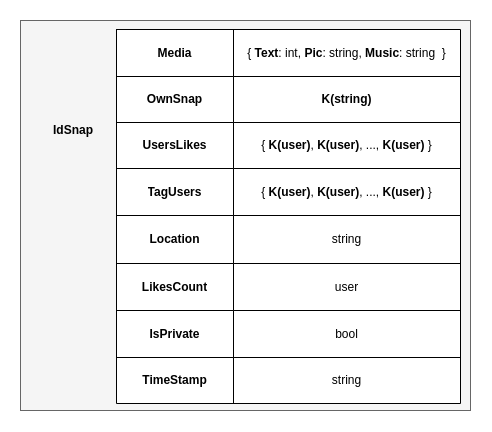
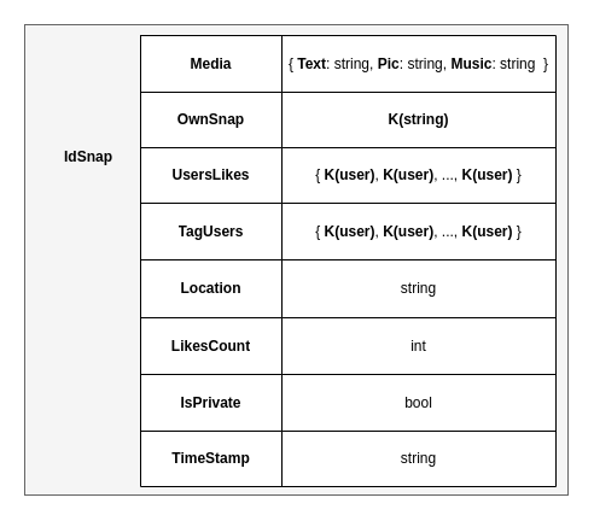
  <mxCell id="0" />
  <mxCell id="1" parent="0" />
  <mxCell id="2" value="" style="rounded=0;whiteSpace=wrap;html=1;fillColor=#f5f5f5;fontColor=#333333;strokeColor=#666666;" parent="1" vertex="1"><mxGeometry x="20" y="20" width="450" height="390" as="geometry" /></mxCell>
  <mxCell id="3" value="&lt;b&gt;IdSnap&lt;/b&gt;" style="text;html=1;strokeColor=none;fillColor=none;align=center;verticalAlign=middle;whiteSpace=wrap;rounded=0;" parent="1" vertex="1"><mxGeometry x="43" y="115" width="60" height="30" as="geometry" /></mxCell>
  <mxCell id="4" value="" style="shape=table;startSize=0;container=1;collapsible=0;childLayout=tableLayout;" parent="1" vertex="1"><mxGeometry x="116" y="29" width="344" height="374" as="geometry" /></mxCell>
  <mxCell id="5" value="" style="shape=tableRow;horizontal=0;startSize=0;swimlaneHead=0;swimlaneBody=0;strokeColor=inherit;top=0;left=0;bottom=0;right=0;collapsible=0;dropTarget=0;fillColor=none;points=[[0,0.5],[1,0.5]];portConstraint=eastwest;" parent="4" vertex="1"><mxGeometry width="344" height="47" as="geometry" /></mxCell>
  <mxCell id="6" value="&lt;b&gt;Media&lt;/b&gt;" style="shape=partialRectangle;html=1;whiteSpace=wrap;connectable=0;strokeColor=inherit;overflow=hidden;fillColor=none;top=0;left=0;bottom=0;right=0;pointerEvents=1;" parent="5" vertex="1"><mxGeometry width="117" height="47" as="geometry"><mxRectangle width="117" height="47" as="alternateBounds" /></mxGeometry></mxCell>
- <mxCell id="7" value="{ &lt;b&gt;Text&lt;/b&gt;: int, &lt;b&gt;Pic&lt;/b&gt;: string, &lt;b&gt;Music&lt;/b&gt;: string&amp;nbsp; }" style="shape=partialRectangle;html=1;whiteSpace=wrap;connectable=0;strokeColor=inherit;overflow=hidden;fillColor=none;top=0;left=0;bottom=0;right=0;pointerEvents=1;" parent="5" vertex="1"><mxGeometry x="117" width="227" height="47" as="geometry"><mxRectangle width="227" height="47" as="alternateBounds" /></mxGeometry></mxCell>
+ <mxCell id="7" value="{ &lt;b&gt;Text&lt;/b&gt;: string, &lt;b&gt;Pic&lt;/b&gt;: string, &lt;b&gt;Music&lt;/b&gt;: string&amp;nbsp; }" style="shape=partialRectangle;html=1;whiteSpace=wrap;connectable=0;strokeColor=inherit;overflow=hidden;fillColor=none;top=0;left=0;bottom=0;right=0;pointerEvents=1;" parent="5" vertex="1"><mxGeometry x="117" width="227" height="47" as="geometry"><mxRectangle width="227" height="47" as="alternateBounds" /></mxGeometry></mxCell>
  <mxCell id="8" value="" style="shape=tableRow;horizontal=0;startSize=0;swimlaneHead=0;swimlaneBody=0;strokeColor=inherit;top=0;left=0;bottom=0;right=0;collapsible=0;dropTarget=0;fillColor=none;points=[[0,0.5],[1,0.5]];portConstraint=eastwest;" parent="4" vertex="1"><mxGeometry y="47" width="344" height="46" as="geometry" /></mxCell>
  <mxCell id="9" value="&lt;b&gt;OwnSnap&lt;/b&gt;" style="shape=partialRectangle;html=1;whiteSpace=wrap;connectable=0;strokeColor=inherit;overflow=hidden;fillColor=none;top=0;left=0;bottom=0;right=0;pointerEvents=1;" parent="8" vertex="1"><mxGeometry width="117" height="46" as="geometry"><mxRectangle width="117" height="46" as="alternateBounds" /></mxGeometry></mxCell>
  <mxCell id="10" value="&lt;b&gt;K(string)&lt;/b&gt;" style="shape=partialRectangle;html=1;whiteSpace=wrap;connectable=0;strokeColor=inherit;overflow=hidden;fillColor=none;top=0;left=0;bottom=0;right=0;pointerEvents=1;" parent="8" vertex="1"><mxGeometry x="117" width="227" height="46" as="geometry"><mxRectangle width="227" height="46" as="alternateBounds" /></mxGeometry></mxCell>
  <mxCell id="11" value="" style="shape=tableRow;horizontal=0;startSize=0;swimlaneHead=0;swimlaneBody=0;strokeColor=inherit;top=0;left=0;bottom=0;right=0;collapsible=0;dropTarget=0;fillColor=none;points=[[0,0.5],[1,0.5]];portConstraint=eastwest;" parent="4" vertex="1"><mxGeometry y="93" width="344" height="46" as="geometry" /></mxCell>
  <mxCell id="12" value="&lt;b&gt;UsersLikes&lt;/b&gt;" style="shape=partialRectangle;html=1;whiteSpace=wrap;connectable=0;strokeColor=inherit;overflow=hidden;fillColor=none;top=0;left=0;bottom=0;right=0;pointerEvents=1;" parent="11" vertex="1"><mxGeometry width="117" height="46" as="geometry"><mxRectangle width="117" height="46" as="alternateBounds" /></mxGeometry></mxCell>
  <mxCell id="13" value="{ &lt;b&gt;K(user)&lt;/b&gt;, &lt;b&gt;K(user)&lt;/b&gt;, ..., &lt;b&gt;K(user)&lt;/b&gt; }" style="shape=partialRectangle;html=1;whiteSpace=wrap;connectable=0;strokeColor=inherit;overflow=hidden;fillColor=none;top=0;left=0;bottom=0;right=0;pointerEvents=1;" parent="11" vertex="1"><mxGeometry x="117" width="227" height="46" as="geometry"><mxRectangle width="227" height="46" as="alternateBounds" /></mxGeometry></mxCell>
  <mxCell id="14" value="" style="shape=tableRow;horizontal=0;startSize=0;swimlaneHead=0;swimlaneBody=0;strokeColor=inherit;top=0;left=0;bottom=0;right=0;collapsible=0;dropTarget=0;fillColor=none;points=[[0,0.5],[1,0.5]];portConstraint=eastwest;" parent="4" vertex="1"><mxGeometry y="139" width="344" height="47" as="geometry" /></mxCell>
  <mxCell id="15" value="&lt;b&gt;TagUsers&lt;/b&gt;" style="shape=partialRectangle;html=1;whiteSpace=wrap;connectable=0;strokeColor=inherit;overflow=hidden;fillColor=none;top=0;left=0;bottom=0;right=0;pointerEvents=1;" parent="14" vertex="1"><mxGeometry width="117" height="47" as="geometry"><mxRectangle width="117" height="47" as="alternateBounds" /></mxGeometry></mxCell>
  <mxCell id="16" value="{ &lt;b&gt;K(user)&lt;/b&gt;, &lt;b&gt;K(user)&lt;/b&gt;, ..., &lt;b&gt;K(user)&lt;/b&gt; }" style="shape=partialRectangle;html=1;whiteSpace=wrap;connectable=0;strokeColor=inherit;overflow=hidden;fillColor=none;top=0;left=0;bottom=0;right=0;pointerEvents=1;" parent="14" vertex="1"><mxGeometry x="117" width="227" height="47" as="geometry"><mxRectangle width="227" height="47" as="alternateBounds" /></mxGeometry></mxCell>
  <mxCell id="17" value="" style="shape=tableRow;horizontal=0;startSize=0;swimlaneHead=0;swimlaneBody=0;strokeColor=inherit;top=0;left=0;bottom=0;right=0;collapsible=0;dropTarget=0;fillColor=none;points=[[0,0.5],[1,0.5]];portConstraint=eastwest;" parent="4" vertex="1"><mxGeometry y="186" width="344" height="48" as="geometry" /></mxCell>
  <mxCell id="18" value="&lt;b&gt;Location&lt;/b&gt;" style="shape=partialRectangle;html=1;whiteSpace=wrap;connectable=0;strokeColor=inherit;overflow=hidden;fillColor=none;top=0;left=0;bottom=0;right=0;pointerEvents=1;" parent="17" vertex="1"><mxGeometry width="117" height="48" as="geometry"><mxRectangle width="117" height="48" as="alternateBounds" /></mxGeometry></mxCell>
  <mxCell id="19" value="string" style="shape=partialRectangle;html=1;whiteSpace=wrap;connectable=0;strokeColor=inherit;overflow=hidden;fillColor=none;top=0;left=0;bottom=0;right=0;pointerEvents=1;" parent="17" vertex="1"><mxGeometry x="117" width="227" height="48" as="geometry"><mxRectangle width="227" height="48" as="alternateBounds" /></mxGeometry></mxCell>
  <mxCell id="20" value="" style="shape=tableRow;horizontal=0;startSize=0;swimlaneHead=0;swimlaneBody=0;strokeColor=inherit;top=0;left=0;bottom=0;right=0;collapsible=0;dropTarget=0;fillColor=none;points=[[0,0.5],[1,0.5]];portConstraint=eastwest;" parent="4" vertex="1"><mxGeometry y="234" width="344" height="47" as="geometry" /></mxCell>
  <mxCell id="21" value="&lt;b&gt;LikesCount&lt;/b&gt;" style="shape=partialRectangle;html=1;whiteSpace=wrap;connectable=0;strokeColor=inherit;overflow=hidden;fillColor=none;top=0;left=0;bottom=0;right=0;pointerEvents=1;" parent="20" vertex="1"><mxGeometry width="117" height="47" as="geometry"><mxRectangle width="117" height="47" as="alternateBounds" /></mxGeometry></mxCell>
- <mxCell id="22" value="user" style="shape=partialRectangle;html=1;whiteSpace=wrap;connectable=0;strokeColor=inherit;overflow=hidden;fillColor=none;top=0;left=0;bottom=0;right=0;pointerEvents=1;" parent="20" vertex="1"><mxGeometry x="117" width="227" height="47" as="geometry"><mxRectangle width="227" height="47" as="alternateBounds" /></mxGeometry></mxCell>
+ <mxCell id="22" value="int" style="shape=partialRectangle;html=1;whiteSpace=wrap;connectable=0;strokeColor=inherit;overflow=hidden;fillColor=none;top=0;left=0;bottom=0;right=0;pointerEvents=1;" parent="20" vertex="1"><mxGeometry x="117" width="227" height="47" as="geometry"><mxRectangle width="227" height="47" as="alternateBounds" /></mxGeometry></mxCell>
  <mxCell id="23" value="" style="shape=tableRow;horizontal=0;startSize=0;swimlaneHead=0;swimlaneBody=0;strokeColor=inherit;top=0;left=0;bottom=0;right=0;collapsible=0;dropTarget=0;fillColor=none;points=[[0,0.5],[1,0.5]];portConstraint=eastwest;" parent="4" vertex="1"><mxGeometry y="281" width="344" height="47" as="geometry" /></mxCell>
  <mxCell id="24" value="&lt;b&gt;IsPrivate&lt;/b&gt;" style="shape=partialRectangle;html=1;whiteSpace=wrap;connectable=0;strokeColor=inherit;overflow=hidden;fillColor=none;top=0;left=0;bottom=0;right=0;pointerEvents=1;" parent="23" vertex="1"><mxGeometry width="117" height="47" as="geometry"><mxRectangle width="117" height="47" as="alternateBounds" /></mxGeometry></mxCell>
  <mxCell id="25" value="bool" style="shape=partialRectangle;html=1;whiteSpace=wrap;connectable=0;strokeColor=inherit;overflow=hidden;fillColor=none;top=0;left=0;bottom=0;right=0;pointerEvents=1;" parent="23" vertex="1"><mxGeometry x="117" width="227" height="47" as="geometry"><mxRectangle width="227" height="47" as="alternateBounds" /></mxGeometry></mxCell>
  <mxCell id="26" value="" style="shape=tableRow;horizontal=0;startSize=0;swimlaneHead=0;swimlaneBody=0;strokeColor=inherit;top=0;left=0;bottom=0;right=0;collapsible=0;dropTarget=0;fillColor=none;points=[[0,0.5],[1,0.5]];portConstraint=eastwest;" vertex="1" parent="4"><mxGeometry y="328" width="344" height="46" as="geometry" /></mxCell>
  <mxCell id="27" value="&lt;b&gt;TimeStamp&lt;/b&gt;" style="shape=partialRectangle;html=1;whiteSpace=wrap;connectable=0;strokeColor=inherit;overflow=hidden;fillColor=none;top=0;left=0;bottom=0;right=0;pointerEvents=1;" vertex="1" parent="26"><mxGeometry width="117" height="46" as="geometry"><mxRectangle width="117" height="46" as="alternateBounds" /></mxGeometry></mxCell>
  <mxCell id="28" value="string" style="shape=partialRectangle;html=1;whiteSpace=wrap;connectable=0;strokeColor=inherit;overflow=hidden;fillColor=none;top=0;left=0;bottom=0;right=0;pointerEvents=1;" vertex="1" parent="26"><mxGeometry x="117" width="227" height="46" as="geometry"><mxRectangle width="227" height="46" as="alternateBounds" /></mxGeometry></mxCell>
